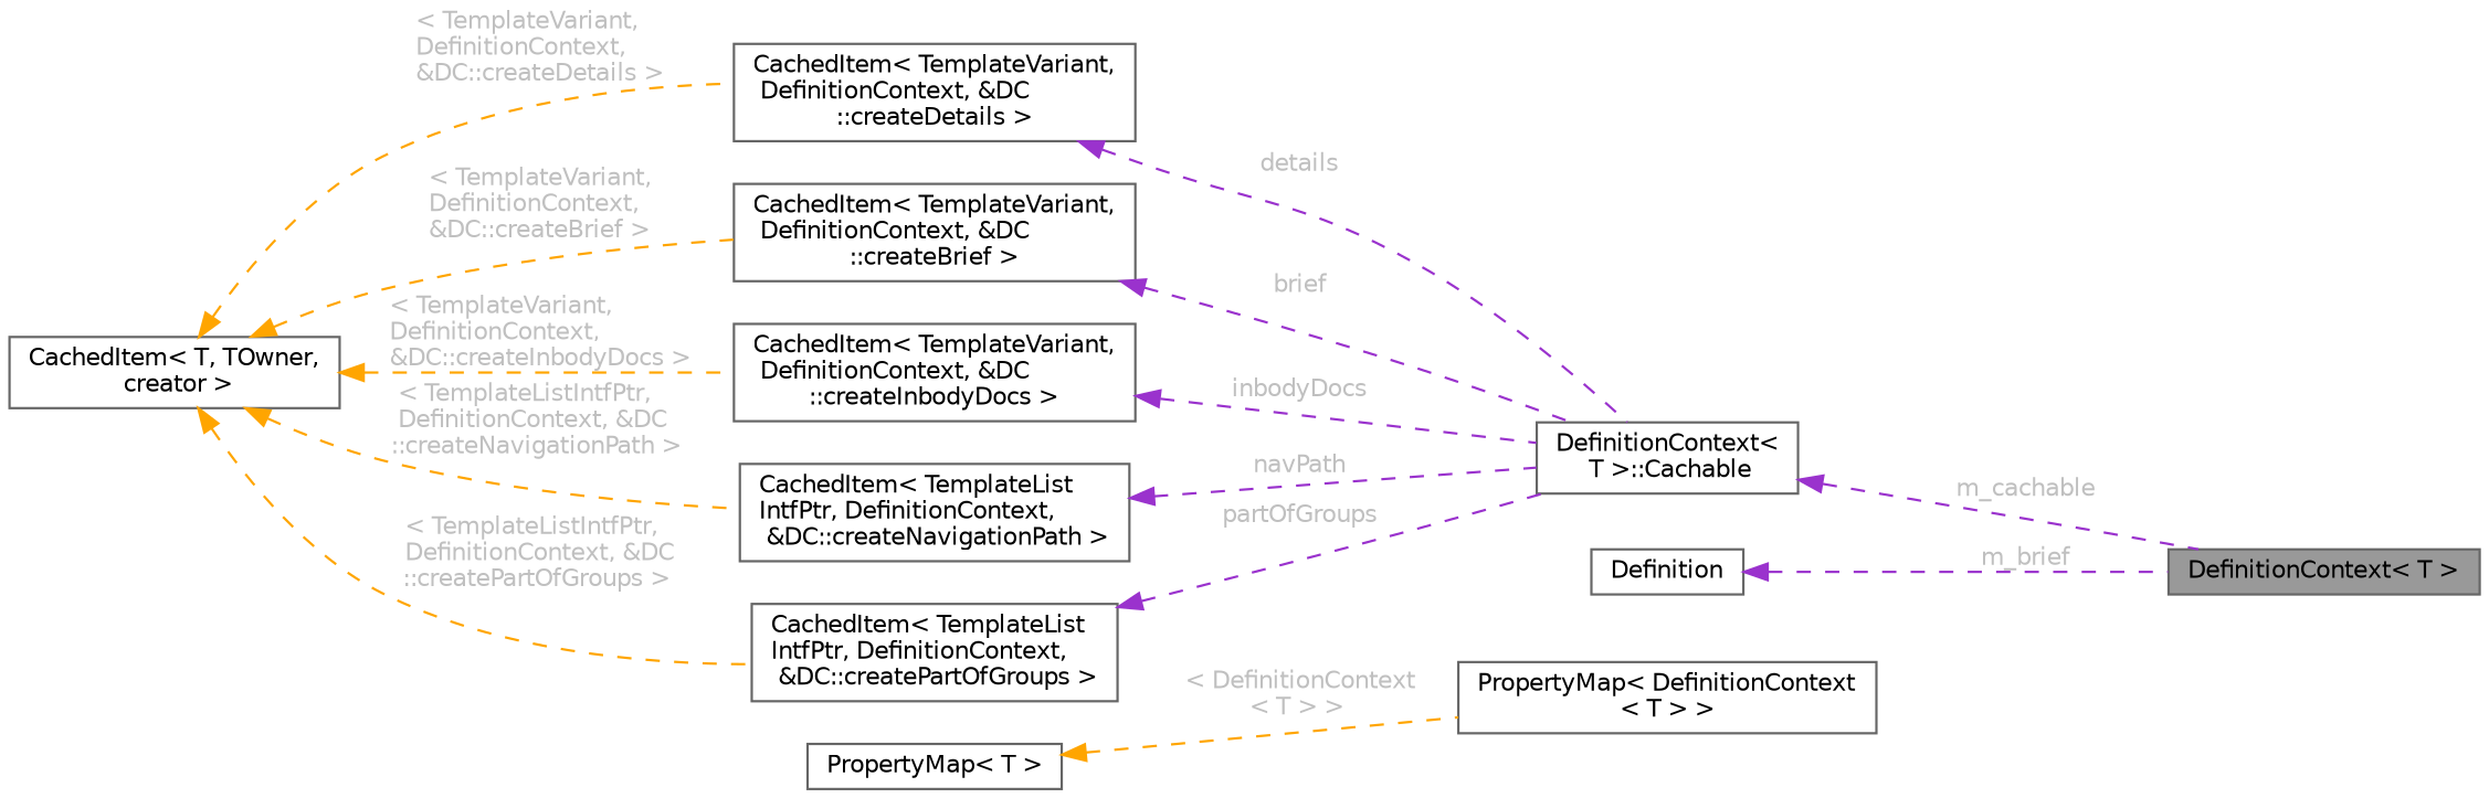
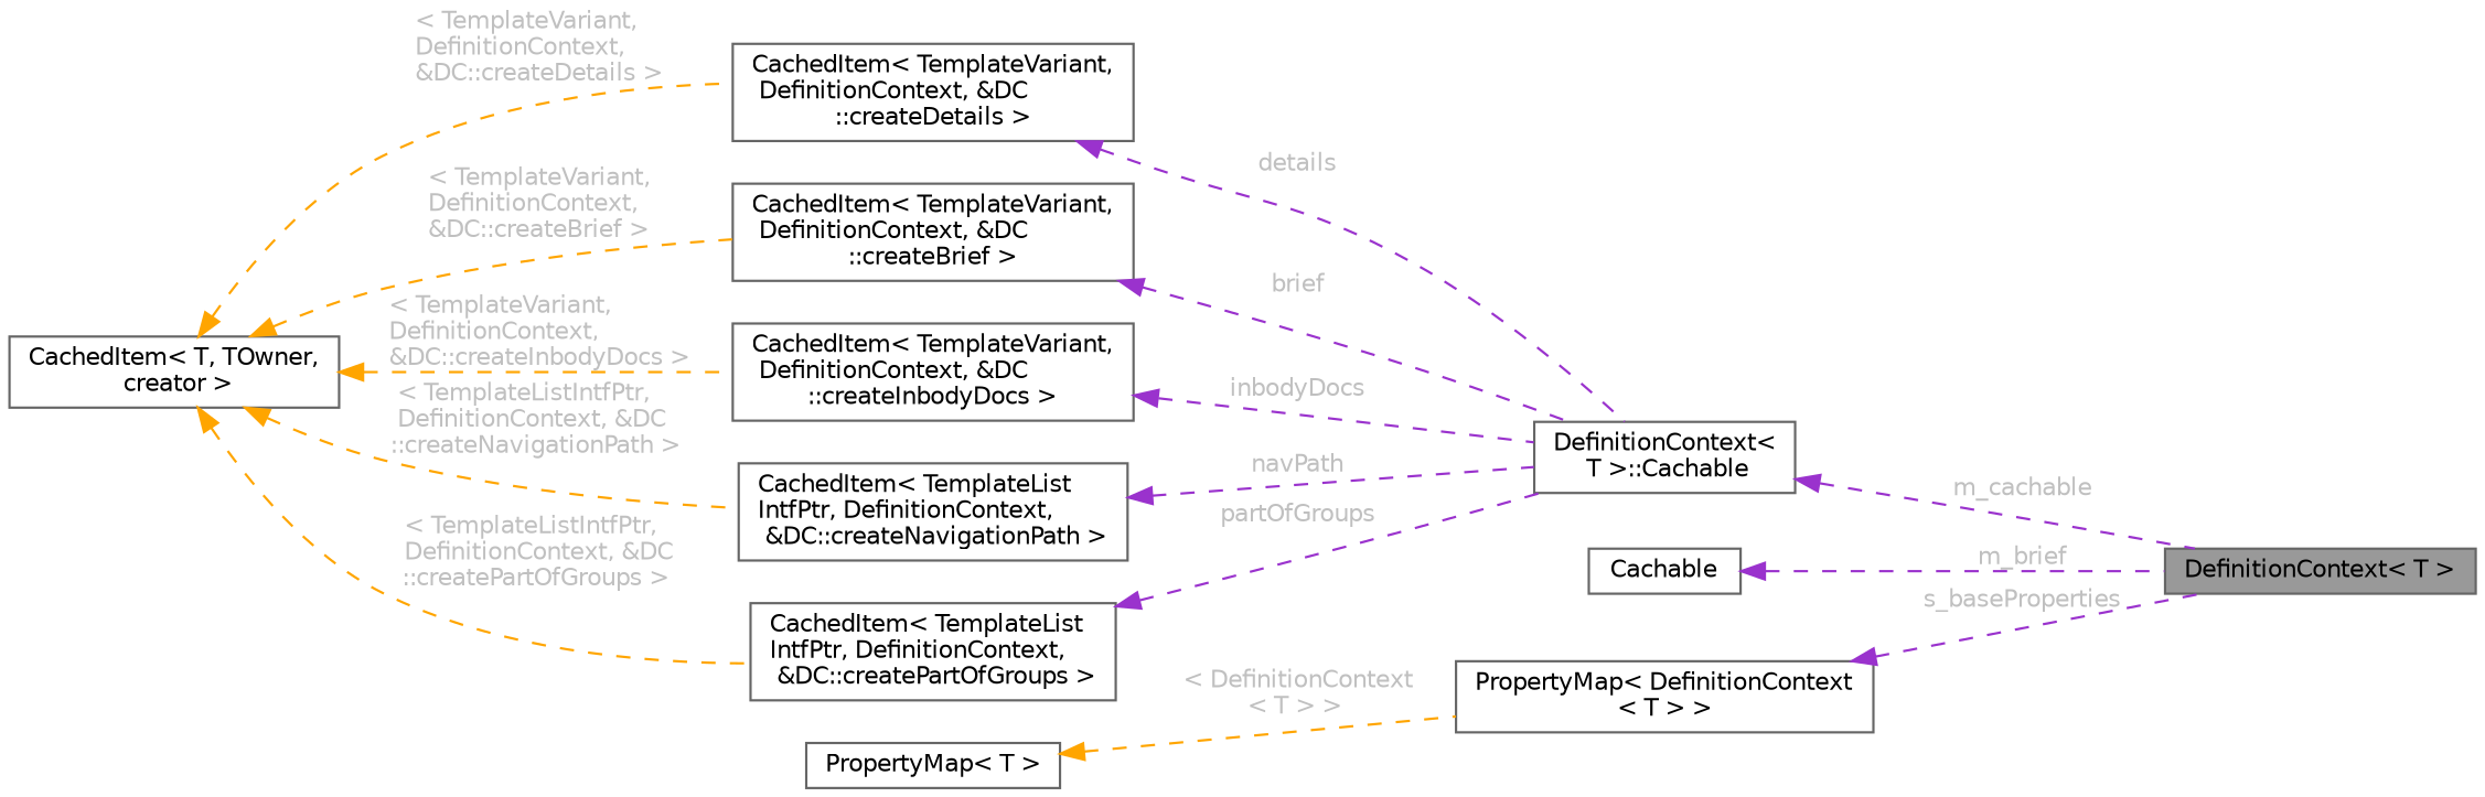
  digraph {
    rankdir=LR
    node [color=gray40 fillcolor=white fontname=Helvetica fontsize=10 shape=box style=filled]
    edge [color=darkorchid3 dir=back fontcolor=grey fontname=Helvetica fontsize=10 labelfontname=Helvetica labelfontsize=10 style=dashed]
    n1 [fillcolor=grey60 fontcolor=black height=0.2 label="DefinitionContext\< T \>" width=0.4]
    n2 [height=0.2 label="DefinitionContext\<\l T \>::Cachable" width=0.4]
    n3 [height=0.2 label="CachedItem\< TemplateVariant,\l DefinitionContext, &DC\l::createDetails \>" width=0.4]
    n4 [height=0.2 label="CachedItem\< TemplateVariant,\l DefinitionContext, &DC\l::createBrief \>" width=0.4]
    n5 [height=0.2 label="CachedItem\< TemplateVariant,\l DefinitionContext, &DC\l::createInbodyDocs \>" width=0.4]
    n6 [height=0.2 label="CachedItem\< T, TOwner,\l creator \>" width=0.4]
    n7 [height=0.2 label="CachedItem\< TemplateList\lIntfPtr, DefinitionContext,\l &DC::createNavigationPath \>" width=0.4]
    n8 [height=0.2 label="CachedItem\< TemplateList\lIntfPtr, DefinitionContext,\l &DC::createPartOfGroups \>" width=0.4]
-   n9 [height=0.2 label=Definition width=0.4]
+   n9 [height=0.2 label=Cachable width=0.4]
    n10 [height=0.2 label="PropertyMap\< DefinitionContext\l\< T \> \>" width=0.4]
    n11 [height=0.2 label="PropertyMap\< T \>" width=0.4]
    n2 -> n1 [label=" m_cachable"]
    n3 -> n2 [label=" details"]
    n4 -> n2 [label=" brief"]
    n5 -> n2 [label=" inbodyDocs"]
    n6 -> n3 [color=orange label=" \< TemplateVariant,\l DefinitionContext,\l &DC::createDetails \>"]
    n6 -> n4 [color=orange label=" \< TemplateVariant,\l DefinitionContext,\l &DC::createBrief \>"]
    n6 -> n5 [color=orange label=" \< TemplateVariant,\l DefinitionContext,\l &DC::createInbodyDocs \>"]
    n6 -> n7 [color=orange label=" \< TemplateListIntfPtr,\l DefinitionContext, &DC\l::createNavigationPath \>"]
    n6 -> n8 [color=orange label=" \< TemplateListIntfPtr,\l DefinitionContext, &DC\l::createPartOfGroups \>"]
    n7 -> n2 [label=" navPath"]
    n8 -> n2 [label=" partOfGroups"]
    n9 -> n1 [label=" m_brief"]
+   n10 -> n1 [label=" s_baseProperties"]
    n11 -> n10 [color=orange label=" \< DefinitionContext\l\< T \> \>"]
  }
